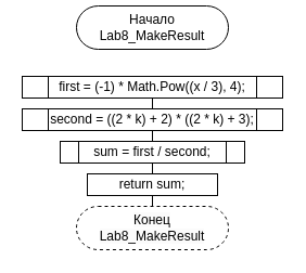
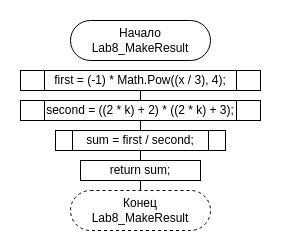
  <mxCell id="0" />
  <mxCell id="1" parent="0" />
- <mxCell id="2" value="Начало&lt;br&gt;Lab8_MakeResult" style="rounded=1;whiteSpace=wrap;html=1;arcSize=50;" vertex="1" parent="1"><mxGeometry x="70" y="5" width="140" height="40" as="geometry" /></mxCell>
+ <mxCell id="2" value="Начало&lt;br&gt;Lab8_MakeResult" style="rounded=1;whiteSpace=wrap;html=1;arcSize=50;" vertex="1" parent="1"><mxGeometry x="70" y="20" width="140" height="40" as="geometry" /></mxCell>
  <mxCell id="3" value="second = ((2 * k) + 2) * ((2 * k) + 3);" style="shape=process;whiteSpace=wrap;html=1;backgroundOutline=1;" vertex="1" parent="1"><mxGeometry x="20" y="100" width="240" height="20" as="geometry" /></mxCell>
  <mxCell id="4" value="first = (-1) * Math.Pow((x / 3), 4);" style="shape=process;whiteSpace=wrap;html=1;backgroundOutline=1;" vertex="1" parent="1"><mxGeometry x="20" y="70" width="240" height="20" as="geometry" /></mxCell>
  <mxCell id="5" value="" style="endArrow=none;html=1;rounded=0;entryX=0.5;entryY=1;entryDx=0;entryDy=0;exitX=0.5;exitY=0;exitDx=0;exitDy=0;" edge="1" parent="1" source="3" target="4"><mxGeometry width="50" height="50" relative="1" as="geometry"><mxPoint x="140" y="360" as="sourcePoint" /><mxPoint x="190" y="310" as="targetPoint" /></mxGeometry></mxCell>
  <mxCell id="6" value="" style="endArrow=none;html=1;rounded=0;entryX=0.5;entryY=1;entryDx=0;entryDy=0;exitX=0.5;exitY=0;exitDx=0;exitDy=0;" edge="1" parent="1" source="7" target="3"><mxGeometry width="50" height="50" relative="1" as="geometry"><mxPoint x="140" y="230" as="sourcePoint" /><mxPoint x="200" y="150" as="targetPoint" /></mxGeometry></mxCell>
  <mxCell id="7" value="sum = first / second;" style="shape=process;whiteSpace=wrap;html=1;backgroundOutline=1;" vertex="1" parent="1"><mxGeometry x="55" y="130" width="170" height="20" as="geometry" /></mxCell>
  <mxCell id="8" value="" style="endArrow=none;html=1;rounded=0;entryX=0.5;entryY=1;entryDx=0;entryDy=0;exitX=0.5;exitY=0;exitDx=0;exitDy=0;" edge="1" parent="1" source="9" target="7"><mxGeometry width="50" height="50" relative="1" as="geometry"><mxPoint x="140" y="280" as="sourcePoint" /><mxPoint x="200" y="270" as="targetPoint" /></mxGeometry></mxCell>
  <mxCell id="9" value="return sum;" style="rounded=1;whiteSpace=wrap;html=1;arcSize=0;" vertex="1" parent="1"><mxGeometry x="80" y="160" width="120" height="20" as="geometry" /></mxCell>
  <mxCell id="10" value="" style="endArrow=none;html=1;rounded=0;exitX=0.5;exitY=1;exitDx=0;exitDy=0;entryX=0.5;entryY=0;entryDx=0;entryDy=0;" edge="1" parent="1" source="9" target="11"><mxGeometry width="50" height="50" relative="1" as="geometry"><mxPoint x="150" y="220" as="sourcePoint" /><mxPoint x="200" y="170" as="targetPoint" /></mxGeometry></mxCell>
  <mxCell id="11" value="&lt;span style=&quot;color: rgb(0, 0, 0); font-family: Helvetica; font-size: 12px; font-style: normal; font-variant-ligatures: normal; font-variant-caps: normal; font-weight: 400; letter-spacing: normal; orphans: 2; text-align: center; text-indent: 0px; text-transform: none; widows: 2; word-spacing: 0px; -webkit-text-stroke-width: 0px; background-color: rgb(251, 251, 251); text-decoration-thickness: initial; text-decoration-style: initial; text-decoration-color: initial; float: none; display: inline !important;&quot;&gt;Конец&lt;/span&gt;&lt;br style=&quot;border-color: var(--border-color); color: rgb(0, 0, 0); font-family: Helvetica; font-size: 12px; font-style: normal; font-variant-ligatures: normal; font-variant-caps: normal; font-weight: 400; letter-spacing: normal; orphans: 2; text-align: center; text-indent: 0px; text-transform: none; widows: 2; word-spacing: 0px; -webkit-text-stroke-width: 0px; background-color: rgb(251, 251, 251); text-decoration-thickness: initial; text-decoration-style: initial; text-decoration-color: initial;&quot;&gt;&lt;span style=&quot;color: rgb(0, 0, 0); font-family: Helvetica; font-size: 12px; font-style: normal; font-variant-ligatures: normal; font-variant-caps: normal; font-weight: 400; letter-spacing: normal; orphans: 2; text-align: center; text-indent: 0px; text-transform: none; widows: 2; word-spacing: 0px; -webkit-text-stroke-width: 0px; background-color: rgb(251, 251, 251); text-decoration-thickness: initial; text-decoration-style: initial; text-decoration-color: initial; float: none; display: inline !important;&quot;&gt;Lab8_MakeResult&lt;/span&gt;" style="rounded=1;whiteSpace=wrap;html=1;arcSize=50;dashed=1;" vertex="1" parent="1"><mxGeometry x="70" y="190" width="140" height="40" as="geometry" /></mxCell>
